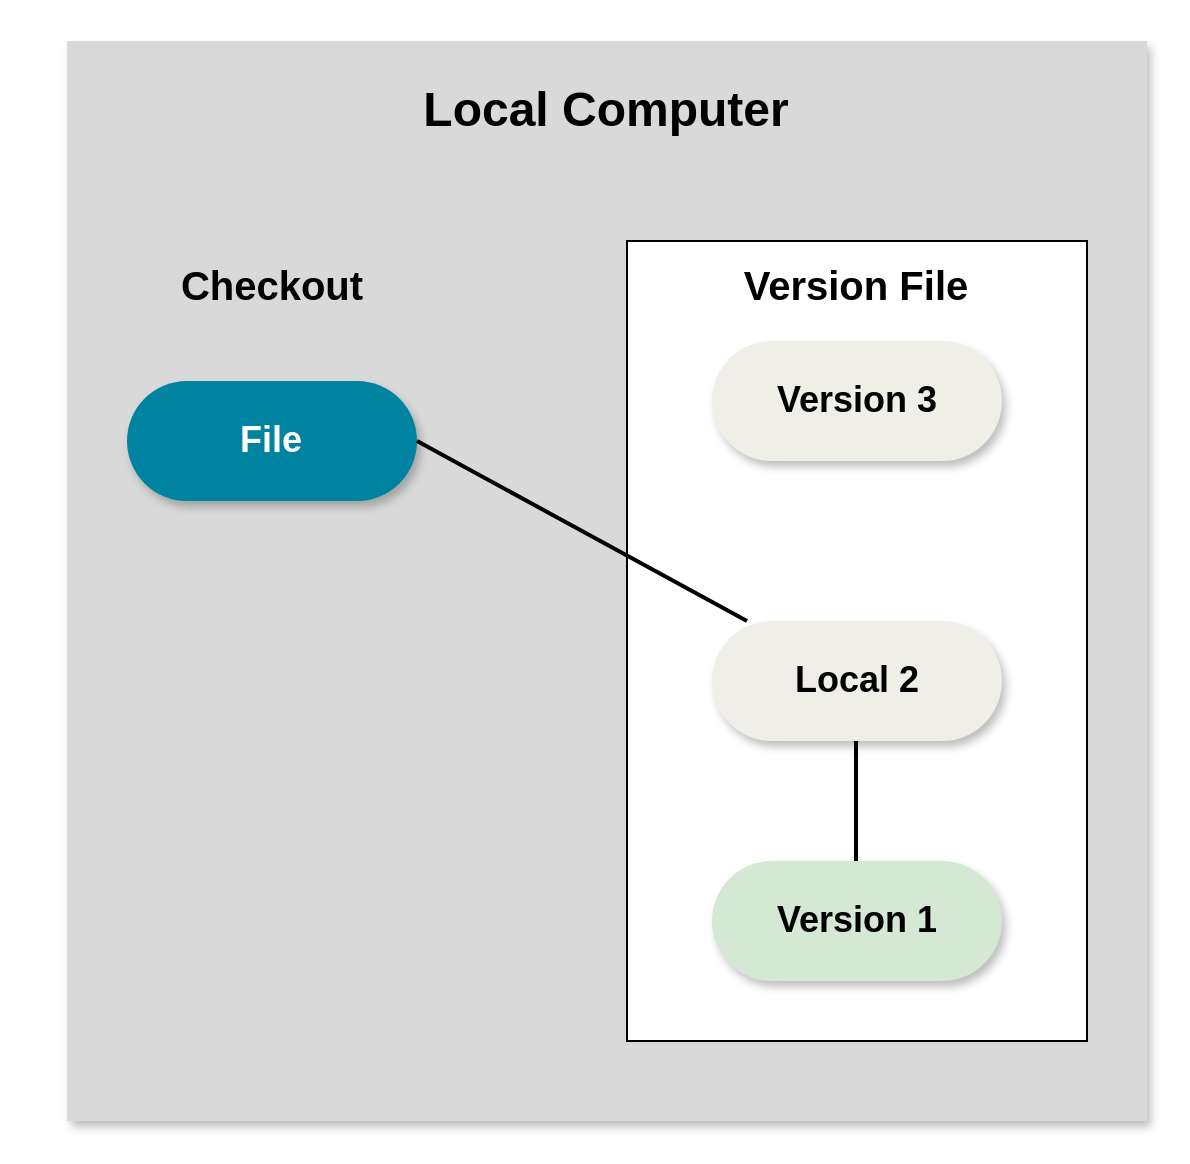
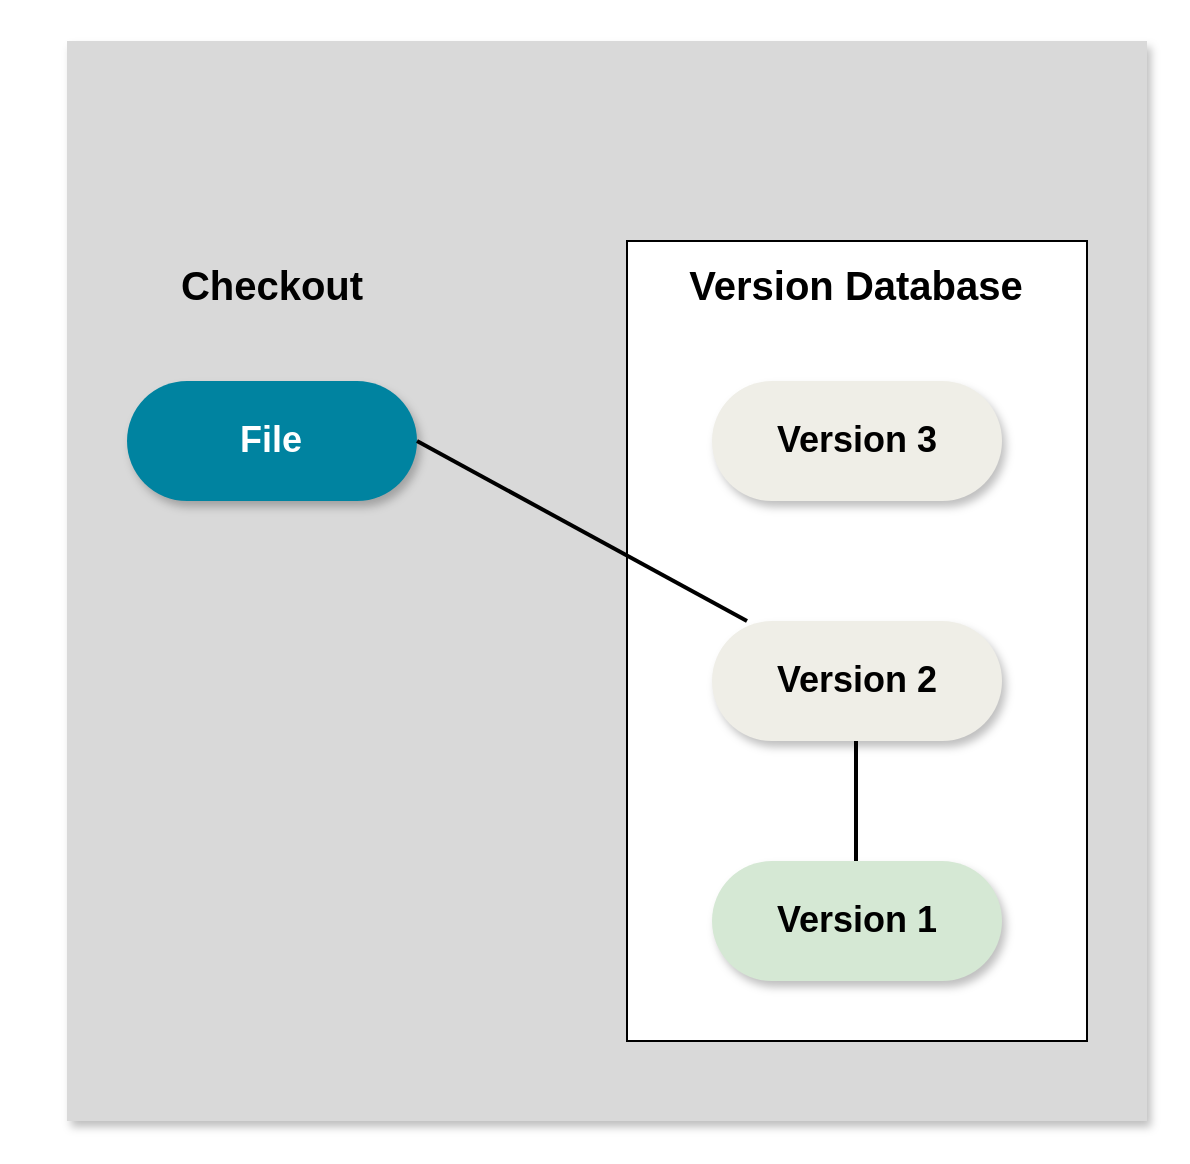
  <mxCell id="0" />
  <mxCell id="1" parent="0" />
  <mxCell id="2" value="" style="whiteSpace=wrap;html=1;aspect=fixed;fillColor=#d9d9d9;strokeColor=none;shadow=1;rounded=0;glass=0;" vertex="1" parent="1"><mxGeometry x="33" y="20" width="540" height="540" as="geometry" /></mxCell>
- <mxCell id="3" value="&lt;font style=&quot;font-size: 24px;&quot;&gt;&lt;b&gt;Local Computer&lt;/b&gt;&lt;/font&gt;" style="text;html=1;strokeColor=none;fillColor=none;align=center;verticalAlign=middle;whiteSpace=wrap;rounded=0;shadow=1;" vertex="1" parent="1"><mxGeometry x="188" y="40" width="230" height="30" as="geometry" /></mxCell>
  <mxCell id="4" value="" style="rounded=0;whiteSpace=wrap;html=1;" vertex="1" parent="1"><mxGeometry x="313" y="120" width="230" height="400" as="geometry" /></mxCell>
- <mxCell id="5" value="&lt;font size=&quot;1&quot; style=&quot;&quot;&gt;&lt;b style=&quot;font-size: 20px;&quot;&gt;Version File&lt;/b&gt;&lt;/font&gt;" style="text;html=1;strokeColor=none;fillColor=none;align=center;verticalAlign=middle;whiteSpace=wrap;rounded=0;shadow=1;" vertex="1" parent="1"><mxGeometry x="313" y="127" width="230" height="30" as="geometry" /></mxCell>
- <mxCell id="6" value="&lt;font style=&quot;font-size: 18px;&quot;&gt;&lt;b&gt;Version 3&lt;/b&gt;&lt;/font&gt;" style="rounded=1;whiteSpace=wrap;html=1;strokeColor=none;fillColor=#efeee7;arcSize=50;shadow=1;" vertex="1" parent="1"><mxGeometry x="355.5" y="170" width="145" height="60" as="geometry" /></mxCell>
- <mxCell id="7" value="&lt;font style=&quot;font-size: 18px;&quot;&gt;&lt;b&gt;Local 2&lt;/b&gt;&lt;/font&gt;" style="rounded=1;whiteSpace=wrap;html=1;strokeColor=none;fillColor=#efeee7;arcSize=50;shadow=1;" vertex="1" parent="1"><mxGeometry x="355.5" y="310" width="145" height="60" as="geometry" /></mxCell>
+ <mxCell id="5" value="&lt;font size=&quot;1&quot; style=&quot;&quot;&gt;&lt;b style=&quot;font-size: 20px;&quot;&gt;Version Database&lt;/b&gt;&lt;/font&gt;" style="text;html=1;strokeColor=none;fillColor=none;align=center;verticalAlign=middle;whiteSpace=wrap;rounded=0;shadow=1;" vertex="1" parent="1"><mxGeometry x="313" y="127" width="230" height="30" as="geometry" /></mxCell>
+ <mxCell id="6" value="&lt;font style=&quot;font-size: 18px;&quot;&gt;&lt;b&gt;Version 3&lt;/b&gt;&lt;/font&gt;" style="rounded=1;whiteSpace=wrap;html=1;strokeColor=none;fillColor=#efeee7;arcSize=50;shadow=1;" vertex="1" parent="1"><mxGeometry x="355.5" y="190" width="145" height="60" as="geometry" /></mxCell>
+ <mxCell id="7" value="&lt;font style=&quot;font-size: 18px;&quot;&gt;&lt;b&gt;Version 2&lt;/b&gt;&lt;/font&gt;" style="rounded=1;whiteSpace=wrap;html=1;strokeColor=none;fillColor=#efeee7;arcSize=50;shadow=1;" vertex="1" parent="1"><mxGeometry x="355.5" y="310" width="145" height="60" as="geometry" /></mxCell>
  <mxCell id="8" value="&lt;font style=&quot;font-size: 18px;&quot;&gt;&lt;b&gt;Version 1&lt;/b&gt;&lt;/font&gt;" style="rounded=1;whiteSpace=wrap;html=1;strokeColor=none;fillColor=#d5e8d4;arcSize=50;shadow=1;" vertex="1" parent="1"><mxGeometry x="355.5" y="430" width="145" height="60" as="geometry" /></mxCell>
  <mxCell id="9" value="" style="endArrow=none;html=1;rounded=0;entryX=0.5;entryY=1;entryDx=0;entryDy=0;strokeWidth=2;" edge="1" parent="1"><mxGeometry width="50" height="50" relative="1" as="geometry"><mxPoint x="427.5" y="430" as="sourcePoint" /><mxPoint x="427.5" y="370" as="targetPoint" /></mxGeometry></mxCell>
  <mxCell id="10" value="&lt;font color=&quot;#ffffff&quot; style=&quot;font-size: 18px;&quot;&gt;&lt;b&gt;File&lt;/b&gt;&lt;/font&gt;" style="rounded=1;whiteSpace=wrap;html=1;strokeColor=none;fillColor=#0083a0;arcSize=50;shadow=1;" vertex="1" parent="1"><mxGeometry x="63" y="190" width="145" height="60" as="geometry" /></mxCell>
  <mxCell id="11" value="" style="endArrow=none;html=1;rounded=0;exitX=1;exitY=0.5;exitDx=0;exitDy=0;strokeWidth=2;" edge="1" parent="1" source="10" target="7"><mxGeometry width="50" height="50" relative="1" as="geometry"><mxPoint x="253" y="280" as="sourcePoint" /><mxPoint x="303" y="230" as="targetPoint" /></mxGeometry></mxCell>
  <mxCell id="12" value="&lt;font size=&quot;1&quot; style=&quot;&quot;&gt;&lt;b style=&quot;font-size: 20px;&quot;&gt;Checkout&lt;/b&gt;&lt;/font&gt;" style="text;html=1;strokeColor=none;fillColor=none;align=center;verticalAlign=middle;whiteSpace=wrap;rounded=0;shadow=1;" vertex="1" parent="1"><mxGeometry x="20.5" y="127" width="230" height="30" as="geometry" /></mxCell>
